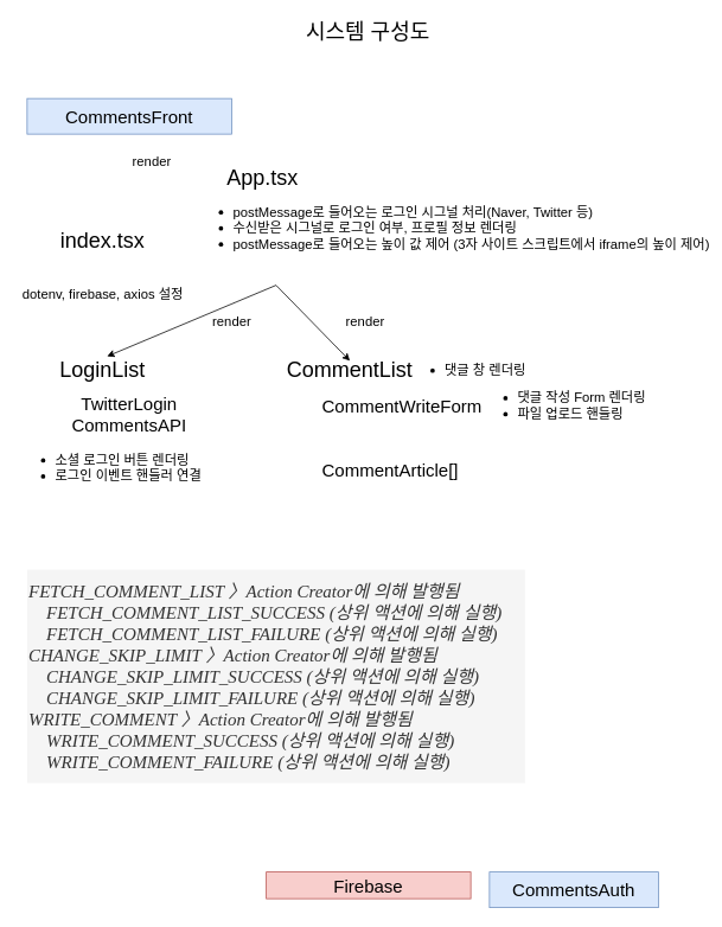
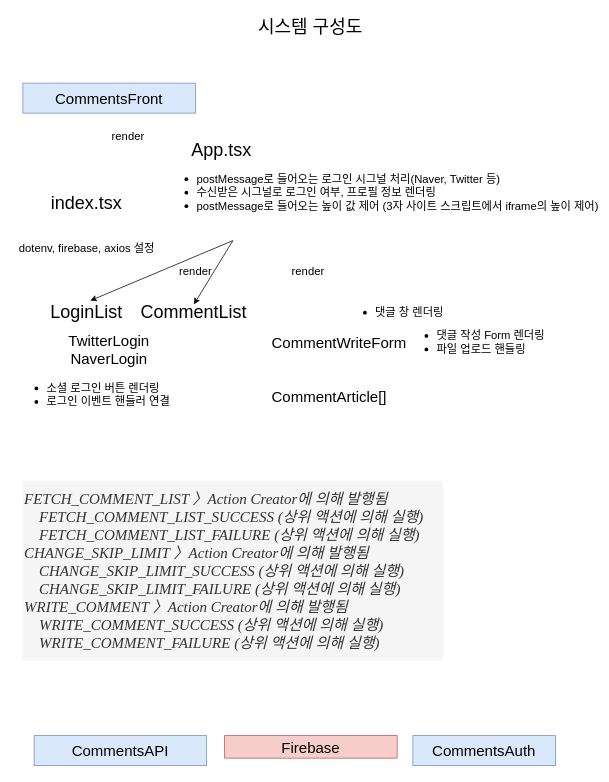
  <mxCell id="0" />
  <mxCell id="1" parent="0" />
  <mxCell id="2" value="시스템 구성도" style="text;html=1;align=center;verticalAlign=middle;whiteSpace=wrap;rounded=0;fontSize=24;" vertex="1" parent="1"><mxGeometry x="328" y="20" width="171" height="30" as="geometry" /></mxCell>
  <mxCell id="3" value="CommentsFront" style="text;html=1;strokeColor=#6c8ebf;fillColor=#dae8fc;align=center;verticalAlign=middle;whiteSpace=wrap;rounded=0;fontSize=20;" vertex="1" parent="1"><mxGeometry x="30" y="110" width="230" height="40" as="geometry" /></mxCell>
+ <mxCell id="4" value="CommentsAPI" style="text;html=1;strokeColor=#6c8ebf;fillColor=#dae8fc;align=center;verticalAlign=middle;whiteSpace=wrap;rounded=0;fontSize=20;" vertex="1" parent="1"><mxGeometry x="45" y="980" width="230" height="40" as="geometry" /></mxCell>
  <mxCell id="5" value="CommentsAuth" style="text;html=1;strokeColor=#6c8ebf;fillColor=#dae8fc;align=center;verticalAlign=middle;whiteSpace=wrap;rounded=0;fontSize=20;" vertex="1" parent="1"><mxGeometry x="550" y="980" width="190" height="40" as="geometry" /></mxCell>
  <mxCell id="6" value="Firebase" style="text;html=1;strokeColor=#b85450;fillColor=#f8cecc;align=center;verticalAlign=middle;whiteSpace=wrap;rounded=0;fontSize=20;" vertex="1" parent="1"><mxGeometry x="299" y="980" width="230" height="30" as="geometry" /></mxCell>
  <mxCell id="7" value="App.tsx" style="text;html=1;strokeColor=none;fillColor=none;align=center;verticalAlign=middle;whiteSpace=wrap;rounded=0;fontSize=24;" vertex="1" parent="1"><mxGeometry x="230" y="190" width="130" height="20" as="geometry" /></mxCell>
  <mxCell id="8" value="index.tsx" style="text;html=1;strokeColor=none;fillColor=none;align=center;verticalAlign=middle;whiteSpace=wrap;rounded=0;fontSize=24;" vertex="1" parent="1"><mxGeometry x="50" y="260" width="130" height="20" as="geometry" /></mxCell>
  <mxCell id="9" value="render" style="text;html=1;align=center;verticalAlign=middle;resizable=0;points=[];autosize=1;strokeColor=none;fontSize=15;" vertex="1" parent="1"><mxGeometry x="140" y="170" width="60" height="20" as="geometry" /></mxCell>
  <mxCell id="10" value="&lt;div&gt;&lt;span&gt;dotenv,&amp;nbsp;&lt;/span&gt;&lt;span&gt;firebase,&amp;nbsp;&lt;/span&gt;&lt;span&gt;axios&amp;nbsp;&lt;/span&gt;&lt;span&gt;설정&lt;/span&gt;&lt;/div&gt;" style="text;html=1;align=center;verticalAlign=middle;resizable=0;points=[];autosize=1;fontSize=15;" vertex="1" parent="1"><mxGeometry x="20" y="320" width="190" height="20" as="geometry" /></mxCell>
  <mxCell id="11" value="&lt;ul&gt;&lt;li&gt;postMessage로 들어오는 로그인 시그널 처리(Naver, Twitter 등)&lt;/li&gt;&lt;li&gt;수신받은 시그널로 로그인 여부, 프로필 정보 렌더링&lt;/li&gt;&lt;li&gt;postMessage로 들어오는 높이 값 제어 (3자 사이트 스크립트에서 iframe의 높이 제어)&lt;/li&gt;&lt;/ul&gt;" style="text;html=1;align=left;verticalAlign=middle;resizable=0;points=[];autosize=1;fontSize=15;" vertex="1" parent="1"><mxGeometry x="220" y="210" width="570" height="90" as="geometry" /></mxCell>
  <mxCell id="12" value="LoginList" style="text;html=1;strokeColor=none;fillColor=none;align=center;verticalAlign=middle;whiteSpace=wrap;rounded=0;fontSize=24;" vertex="1" parent="1"><mxGeometry x="50" y="405" width="130" height="20" as="geometry" /></mxCell>
- <mxCell id="13" value="CommentList" style="text;html=1;strokeColor=none;fillColor=none;align=center;verticalAlign=middle;whiteSpace=wrap;rounded=0;fontSize=24;" vertex="1" parent="1"><mxGeometry x="328" y="405" width="130" height="20" as="geometry" /></mxCell>
- <mxCell id="14" value="TwitterLogin&lt;br style=&quot;font-size: 20px;&quot;&gt;CommentsAPI" style="text;html=1;strokeColor=none;fillColor=none;align=center;verticalAlign=middle;whiteSpace=wrap;rounded=0;fontSize=20;" vertex="1" parent="1"><mxGeometry x="80" y="435" width="130" height="60" as="geometry" /></mxCell>
+ <mxCell id="13" value="CommentList" style="text;html=1;strokeColor=none;fillColor=none;align=center;verticalAlign=middle;whiteSpace=wrap;rounded=0;fontSize=24;" vertex="1" parent="1"><mxGeometry x="193" y="405" width="130" height="20" as="geometry" /></mxCell>
+ <mxCell id="14" value="TwitterLogin&lt;br style=&quot;font-size: 20px;&quot;&gt;NaverLogin" style="text;html=1;strokeColor=none;fillColor=none;align=center;verticalAlign=middle;whiteSpace=wrap;rounded=0;fontSize=20;" vertex="1" parent="1"><mxGeometry x="80" y="435" width="130" height="60" as="geometry" /></mxCell>
  <mxCell id="15" value="&lt;ul&gt;&lt;li&gt;소셜 로그인 버튼 렌더링&lt;/li&gt;&lt;li&gt;로그인 이벤트 핸들러 연결&lt;/li&gt;&lt;/ul&gt;" style="text;html=1;align=left;verticalAlign=middle;resizable=0;points=[];autosize=1;fontSize=15;" vertex="1" parent="1"><mxGeometry x="20" y="490" width="210" height="70" as="geometry" /></mxCell>
  <mxCell id="16" value="" style="endArrow=classic;html=1;fontSize=20;" edge="1" parent="1"><mxGeometry width="50" height="50" relative="1" as="geometry"><mxPoint x="310" y="320" as="sourcePoint" /><mxPoint x="120" y="400" as="targetPoint" /></mxGeometry></mxCell>
  <mxCell id="17" value="" style="endArrow=classic;html=1;fontSize=20;entryX=0.5;entryY=0;entryDx=0;entryDy=0;" edge="1" parent="1" target="13"><mxGeometry width="50" height="50" relative="1" as="geometry"><mxPoint x="310" y="320" as="sourcePoint" /><mxPoint x="130" y="410" as="targetPoint" /></mxGeometry></mxCell>
  <mxCell id="18" value="render" style="text;html=1;align=center;verticalAlign=middle;resizable=0;points=[];autosize=1;strokeColor=none;fontSize=15;" vertex="1" parent="1"><mxGeometry x="230" y="350" width="60" height="20" as="geometry" /></mxCell>
  <mxCell id="19" value="render" style="text;html=1;align=center;verticalAlign=middle;resizable=0;points=[];autosize=1;strokeColor=none;fontSize=15;" vertex="1" parent="1"><mxGeometry x="380" y="350" width="60" height="20" as="geometry" /></mxCell>
  <mxCell id="20" value="&lt;ul&gt;&lt;li&gt;댓글 창 렌더링&lt;/li&gt;&lt;/ul&gt;" style="text;html=1;align=left;verticalAlign=middle;resizable=0;points=[];autosize=1;fontSize=15;" vertex="1" parent="1"><mxGeometry x="458" y="390" width="140" height="50" as="geometry" /></mxCell>
  <mxCell id="21" value="CommentWriteForm&lt;br&gt;&lt;br&gt;&lt;br&gt;CommentArticle[]&lt;br&gt;&lt;br&gt;" style="text;html=1;strokeColor=none;fillColor=none;align=left;verticalAlign=middle;whiteSpace=wrap;rounded=0;fontSize=20;" vertex="1" parent="1"><mxGeometry x="360" y="425" width="370" height="155" as="geometry" /></mxCell>
  <mxCell id="22" value="&lt;ul&gt;&lt;li&gt;댓글 작성 Form 렌더링&lt;/li&gt;&lt;li&gt;파일 업로드 핸들링&lt;/li&gt;&lt;/ul&gt;" style="text;html=1;align=left;verticalAlign=middle;resizable=0;points=[];autosize=1;fontSize=15;" vertex="1" parent="1"><mxGeometry x="540" y="420" width="190" height="70" as="geometry" /></mxCell>
  <mxCell id="23" value="&lt;div style=&quot;color: rgb(248 , 248 , 242) ; background-color: rgb(26 , 20 , 38) ; font-family: &amp;#34;dank mono&amp;#34; , &amp;#34;jk gothic l&amp;#34; , &amp;#34;d2coding&amp;#34; , &amp;#34;menlo&amp;#34; , &amp;#34;monaco&amp;#34; , &amp;#34;courier new&amp;#34; , monospace , &amp;#34;menlo&amp;#34; , &amp;#34;monaco&amp;#34; , &amp;#34;courier new&amp;#34; , monospace ; font-size: 16px ; line-height: 24px&quot;&gt;&lt;br&gt;&lt;/div&gt;" style="text;html=1;align=center;verticalAlign=middle;resizable=0;points=[];autosize=1;strokeColor=none;fontSize=24;" vertex="1" parent="1"><mxGeometry x="150" y="695" width="20" height="30" as="geometry" /></mxCell>
  <mxCell id="24" value="&lt;i style=&quot;font-size: 20px&quot;&gt;&lt;font face=&quot;Noto Sans KR&quot; data-font-src=&quot;https://fonts.googleapis.com/css?family=Noto+Sans+KR&quot; style=&quot;font-size: 20px&quot;&gt;FETCH_COMMENT_LIST 〉Action Creator에 의해 발행됨&amp;nbsp;&lt;br style=&quot;font-size: 20px&quot;&gt;&amp;nbsp; &amp;nbsp; FETCH_COMMENT_LIST_SUCCESS&amp;nbsp;&lt;/font&gt;&lt;/i&gt;&lt;i&gt;&lt;font face=&quot;Noto Sans KR&quot; data-font-src=&quot;https://fonts.googleapis.com/css?family=Noto+Sans+KR&quot;&gt;(상위 액션에 의해 실행)&lt;/font&gt;&lt;/i&gt;&lt;i style=&quot;font-size: 20px&quot;&gt;&lt;font face=&quot;Noto Sans KR&quot; data-font-src=&quot;https://fonts.googleapis.com/css?family=Noto+Sans+KR&quot; style=&quot;font-size: 20px&quot;&gt;&lt;br style=&quot;font-size: 20px&quot;&gt;&amp;nbsp; &amp;nbsp; FETCH_COMMENT_LIST_FAILURE&amp;nbsp;&lt;/font&gt;&lt;/i&gt;&lt;i&gt;&lt;font face=&quot;Noto Sans KR&quot; data-font-src=&quot;https://fonts.googleapis.com/css?family=Noto+Sans+KR&quot;&gt;(상위 액션에 의해 실행)&lt;/font&gt;&lt;/i&gt;&lt;i style=&quot;font-size: 20px&quot;&gt;&lt;font face=&quot;Noto Sans KR&quot; data-font-src=&quot;https://fonts.googleapis.com/css?family=Noto+Sans+KR&quot; style=&quot;font-size: 20px&quot;&gt;&lt;br style=&quot;font-size: 20px&quot;&gt;CHANGE_SKIP_LIMIT&amp;nbsp;&lt;/font&gt;&lt;/i&gt;&lt;i&gt;&lt;font face=&quot;Noto Sans KR&quot; data-font-src=&quot;https://fonts.googleapis.com/css?family=Noto+Sans+KR&quot;&gt;〉Action Creator에 의해 발행됨&amp;nbsp;&lt;/font&gt;&lt;/i&gt;&lt;i style=&quot;font-size: 20px&quot;&gt;&lt;font face=&quot;Noto Sans KR&quot; data-font-src=&quot;https://fonts.googleapis.com/css?family=Noto+Sans+KR&quot; style=&quot;font-size: 20px&quot;&gt;&lt;br&gt;&amp;nbsp; &amp;nbsp;&amp;nbsp;&lt;/font&gt;&lt;/i&gt;&lt;i&gt;&lt;font face=&quot;Noto Sans KR&quot; data-font-src=&quot;https://fonts.googleapis.com/css?family=Noto+Sans+KR&quot;&gt;CHANGE_SKIP_LIMIT_SUCCESS&lt;/font&gt;&lt;/i&gt;&lt;i&gt;&lt;font face=&quot;Noto Sans KR&quot; data-font-src=&quot;https://fonts.googleapis.com/css?family=Noto+Sans+KR&quot;&gt;&amp;nbsp;&lt;/font&gt;&lt;/i&gt;&lt;i&gt;&lt;font face=&quot;Noto Sans KR&quot; data-font-src=&quot;https://fonts.googleapis.com/css?family=Noto+Sans+KR&quot;&gt;(상위 액션에 의해 실행)&lt;/font&gt;&lt;/i&gt;&lt;i&gt;&lt;font face=&quot;Noto Sans KR&quot; data-font-src=&quot;https://fonts.googleapis.com/css?family=Noto+Sans+KR&quot;&gt;&lt;br&gt;&amp;nbsp; &amp;nbsp;&amp;nbsp;&lt;/font&gt;&lt;/i&gt;&lt;i&gt;&lt;font face=&quot;Noto Sans KR&quot; data-font-src=&quot;https://fonts.googleapis.com/css?family=Noto+Sans+KR&quot;&gt;CHANGE_SKIP_LIMIT_FAILURE&lt;/font&gt;&lt;/i&gt;&lt;i&gt;&lt;font face=&quot;Noto Sans KR&quot; data-font-src=&quot;https://fonts.googleapis.com/css?family=Noto+Sans+KR&quot;&gt;&amp;nbsp;&lt;/font&gt;&lt;/i&gt;&lt;i&gt;&lt;font face=&quot;Noto Sans KR&quot; data-font-src=&quot;https://fonts.googleapis.com/css?family=Noto+Sans+KR&quot;&gt;(상위 액션에 의해 실행)&lt;/font&gt;&lt;/i&gt;&lt;i&gt;&lt;font face=&quot;Noto Sans KR&quot; data-font-src=&quot;https://fonts.googleapis.com/css?family=Noto+Sans+KR&quot;&gt;&lt;br&gt;&lt;/font&gt;&lt;/i&gt;&lt;i style=&quot;font-size: 20px&quot;&gt;&lt;font face=&quot;Noto Sans KR&quot; data-font-src=&quot;https://fonts.googleapis.com/css?family=Noto+Sans+KR&quot; style=&quot;font-size: 20px&quot;&gt;WRITE_COMMENT&amp;nbsp;&lt;/font&gt;&lt;/i&gt;&lt;i&gt;&lt;font face=&quot;Noto Sans KR&quot; data-font-src=&quot;https://fonts.googleapis.com/css?family=Noto+Sans+KR&quot;&gt;〉Action Creator에 의해 발행됨&amp;nbsp;&lt;br&gt;&lt;/font&gt;&lt;/i&gt;&lt;i style=&quot;font-size: 20px&quot;&gt;&lt;font face=&quot;Noto Sans KR&quot; data-font-src=&quot;https://fonts.googleapis.com/css?family=Noto+Sans+KR&quot; style=&quot;font-size: 20px&quot;&gt;&amp;nbsp; &amp;nbsp; WRITE_COMMENT_SUCCESS (상위 액션에 의해 실행)&lt;br style=&quot;font-size: 20px&quot;&gt;&amp;nbsp; &amp;nbsp; WRITE_COMMENT_FAILURE&amp;nbsp;&lt;/font&gt;&lt;/i&gt;&lt;i&gt;&lt;font face=&quot;Noto Sans KR&quot; data-font-src=&quot;https://fonts.googleapis.com/css?family=Noto+Sans+KR&quot;&gt;(상위 액션에 의해 실행)&lt;/font&gt;&lt;/i&gt;&lt;i style=&quot;font-size: 20px&quot;&gt;&lt;font face=&quot;Noto Sans KR&quot; data-font-src=&quot;https://fonts.googleapis.com/css?family=Noto+Sans+KR&quot; style=&quot;font-size: 20px&quot;&gt;&lt;br style=&quot;font-size: 20px&quot;&gt;&lt;/font&gt;&lt;/i&gt;" style="text;html=1;align=left;verticalAlign=middle;resizable=0;points=[];autosize=1;fontSize=20;fillColor=#f5f5f5;fontColor=#333333;" vertex="1" parent="1"><mxGeometry x="30" y="640" width="560" height="240" as="geometry" /></mxCell>
